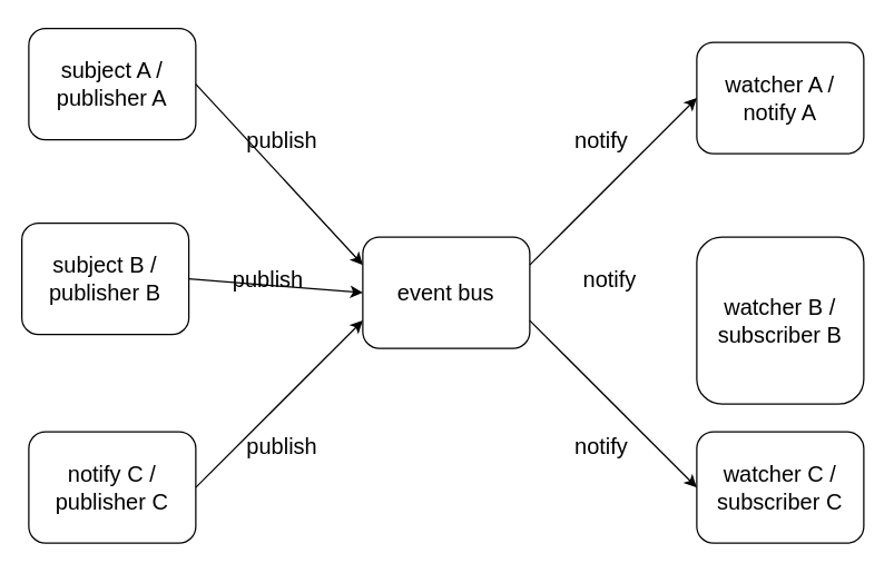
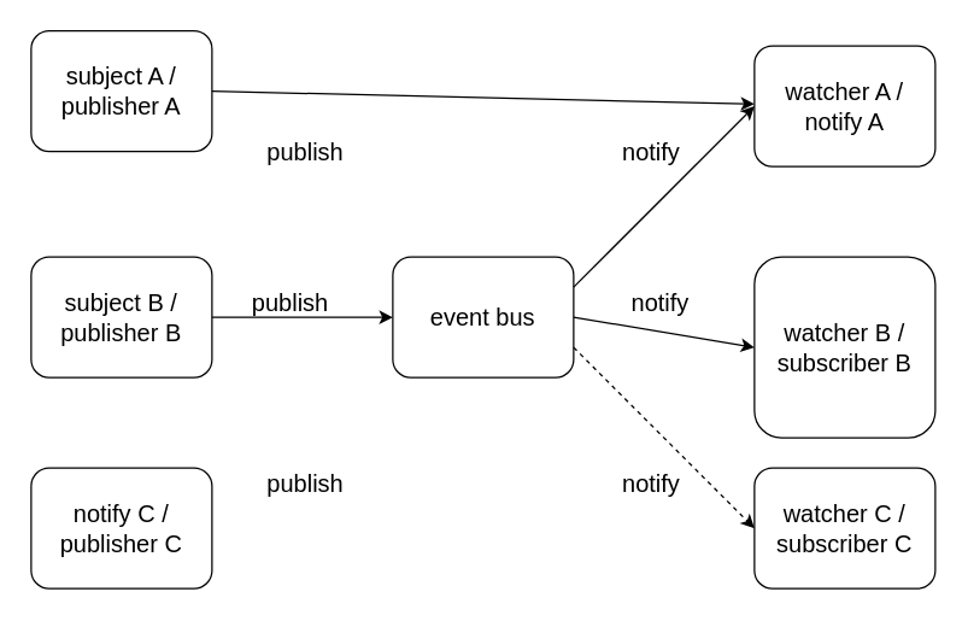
  <mxCell id="0" />
  <mxCell id="1" parent="0" />
  <mxCell id="2" value="&lt;font style=&quot;font-size: 16px&quot;&gt;subject A / publisher A&lt;/font&gt;" style="rounded=1;whiteSpace=wrap;html=1;" vertex="1" parent="1"><mxGeometry x="20" y="20" width="120" height="80" as="geometry" /></mxCell>
- <mxCell id="3" value="&lt;span style=&quot;font-size: 16px&quot;&gt;subject B / publisher B&lt;/span&gt;" style="rounded=1;whiteSpace=wrap;html=1;" vertex="1" parent="1"><mxGeometry x="15" y="160" width="120" height="80" as="geometry" /></mxCell>
+ <mxCell id="3" value="&lt;span style=&quot;font-size: 16px&quot;&gt;subject B / publisher B&lt;/span&gt;" style="rounded=1;whiteSpace=wrap;html=1;" vertex="1" parent="1"><mxGeometry y="170" width="120" height="80" as="geometry" x="20" /></mxCell>
  <mxCell id="4" value="&lt;span style=&quot;font-size: 16px&quot;&gt;notify C / publisher C&lt;/span&gt;" style="rounded=1;whiteSpace=wrap;html=1;" vertex="1" parent="1"><mxGeometry y="310" width="120" height="80" as="geometry" x="20" /></mxCell>
  <mxCell id="5" value="&lt;span style=&quot;font-size: 16px&quot;&gt;event bus&lt;/span&gt;" style="rounded=1;whiteSpace=wrap;html=1;" vertex="1" parent="1"><mxGeometry x="260" y="170" width="120" height="80" as="geometry" /></mxCell>
  <mxCell id="6" value="&lt;font style=&quot;font-size: 16px&quot;&gt;watcher A / notify A&lt;/font&gt;" style="rounded=1;whiteSpace=wrap;html=1;" vertex="1" parent="1"><mxGeometry x="500" width="120" height="80" as="geometry" y="30" /></mxCell>
  <mxCell id="7" value="&lt;span style=&quot;font-size: 16px&quot;&gt;watcher B / subscriber B&lt;/span&gt;" style="rounded=1;whiteSpace=wrap;html=1;" vertex="1" parent="1"><mxGeometry x="500" y="170" width="120" height="120" as="geometry" /></mxCell>
  <mxCell id="8" value="&lt;span style=&quot;font-size: 16px&quot;&gt;watcher C / subscriber C&lt;/span&gt;" style="rounded=1;whiteSpace=wrap;html=1;" vertex="1" parent="1"><mxGeometry x="500" y="310" width="120" height="80" as="geometry" /></mxCell>
- <mxCell id="9" value="" style="endArrow=classic;html=1;exitX=1;exitY=0.5;exitDx=0;exitDy=0;entryX=0;entryY=0.25;entryDx=0;entryDy=0;" edge="1" parent="1" source="2" target="5"><mxGeometry width="50" height="50" relative="1" as="geometry"><mxPoint x="220" y="120" as="sourcePoint" /><mxPoint x="270" y="70" as="targetPoint" /></mxGeometry></mxCell>
+ <mxCell id="9" value="" style="endArrow=classic;html=1;exitX=1;exitY=0.5;exitDx=0;exitDy=0;" edge="1" parent="1" source="2" target="6"><mxGeometry width="50" height="50" relative="1" as="geometry"><mxPoint x="220" y="120" as="sourcePoint" /><mxPoint x="270" y="70" as="targetPoint" /></mxGeometry></mxCell>
  <mxCell id="10" value="" style="endArrow=classic;html=1;exitX=1;exitY=0.5;exitDx=0;exitDy=0;" edge="1" parent="1" source="3"><mxGeometry width="50" height="50" relative="1" as="geometry"><mxPoint x="150" y="80" as="sourcePoint" /><mxPoint x="260" y="210" as="targetPoint" /></mxGeometry></mxCell>
- <mxCell id="11" value="" style="endArrow=classic;html=1;exitX=1;exitY=0.5;exitDx=0;exitDy=0;entryX=0;entryY=0.75;entryDx=0;entryDy=0;" edge="1" parent="1" source="4" target="5"><mxGeometry width="50" height="50" relative="1" as="geometry"><mxPoint x="150" y="220" as="sourcePoint" /><mxPoint x="260" y="210" as="targetPoint" /></mxGeometry></mxCell>
  <mxCell id="12" value="" style="endArrow=classic;html=1;exitX=1;exitY=0.25;exitDx=0;exitDy=0;entryX=0;entryY=0.5;entryDx=0;entryDy=0;" edge="1" parent="1" source="5" target="6"><mxGeometry width="50" height="50" relative="1" as="geometry"><mxPoint x="240" y="70" as="sourcePoint" /><mxPoint x="360" y="190" as="targetPoint" /></mxGeometry></mxCell>
- <mxCell id="14" value="" style="endArrow=classic;html=1;exitX=1;exitY=0.75;exitDx=0;exitDy=0;entryX=0;entryY=0.5;entryDx=0;entryDy=0;" edge="1" parent="1" source="5" target="8"><mxGeometry width="50" height="50" relative="1" as="geometry"><mxPoint x="390" y="220" as="sourcePoint" /><mxPoint x="510" y="220" as="targetPoint" /></mxGeometry></mxCell>
+ <mxCell id="13" value="" style="endArrow=classic;html=1;exitX=1;exitY=0.5;exitDx=0;exitDy=0;entryX=0;entryY=0.5;entryDx=0;entryDy=0;" edge="1" parent="1" source="5" target="7"><mxGeometry width="50" height="50" relative="1" as="geometry"><mxPoint x="390" y="200" as="sourcePoint" /><mxPoint x="510" y="80" as="targetPoint" /></mxGeometry></mxCell>
+ <mxCell id="14" value="" style="endArrow=classic;html=1;exitX=1;exitY=0.75;exitDx=0;exitDy=0;entryX=0;entryY=0.5;entryDx=0;entryDy=0;dashed=1;" edge="1" parent="1" source="5" target="8"><mxGeometry width="50" height="50" relative="1" as="geometry"><mxPoint x="390" y="220" as="sourcePoint" /><mxPoint x="510" y="220" as="targetPoint" /></mxGeometry></mxCell>
  <mxCell id="15" value="&lt;font style=&quot;font-size: 16px&quot;&gt;&amp;nbsp;publish&lt;/font&gt;" style="text;html=1;strokeColor=none;fillColor=none;align=center;verticalAlign=middle;whiteSpace=wrap;rounded=0;" vertex="1" parent="1"><mxGeometry x="180" y="90" width="40" height="20" as="geometry" /></mxCell>
  <mxCell id="16" value="&lt;span style=&quot;font-size: 16px&quot;&gt;notify&amp;nbsp;&lt;/span&gt;" style="text;html=1;strokeColor=none;fillColor=none;align=center;verticalAlign=middle;whiteSpace=wrap;rounded=0;" vertex="1" parent="1"><mxGeometry x="414" y="90" width="40" height="20" as="geometry" /></mxCell>
  <mxCell id="17" value="&lt;font style=&quot;font-size: 16px&quot;&gt;&amp;nbsp;publish&lt;/font&gt;" style="text;html=1;strokeColor=none;fillColor=none;align=center;verticalAlign=middle;whiteSpace=wrap;rounded=0;" vertex="1" parent="1"><mxGeometry x="170" y="190" width="40" height="20" as="geometry" /></mxCell>
  <mxCell id="18" value="&lt;font style=&quot;font-size: 16px&quot;&gt;&amp;nbsp;publish&lt;/font&gt;" style="text;html=1;strokeColor=none;fillColor=none;align=center;verticalAlign=middle;whiteSpace=wrap;rounded=0;" vertex="1" parent="1"><mxGeometry x="180" y="310" width="40" height="20" as="geometry" /></mxCell>
  <mxCell id="19" value="&lt;span style=&quot;font-size: 16px&quot;&gt;notify&amp;nbsp;&lt;/span&gt;" style="text;html=1;strokeColor=none;fillColor=none;align=center;verticalAlign=middle;whiteSpace=wrap;rounded=0;" vertex="1" parent="1"><mxGeometry x="420" y="190" width="40" height="20" as="geometry" /></mxCell>
  <mxCell id="20" value="&lt;span style=&quot;font-size: 16px&quot;&gt;notify&amp;nbsp;&lt;/span&gt;" style="text;html=1;strokeColor=none;fillColor=none;align=center;verticalAlign=middle;whiteSpace=wrap;rounded=0;" vertex="1" parent="1"><mxGeometry x="414" y="310" width="40" height="20" as="geometry" /></mxCell>
